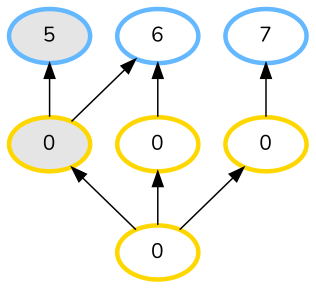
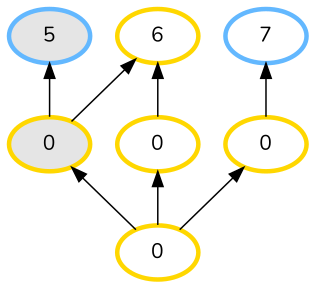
  digraph {
    fontsize=24
    rankdir=BT
    fontname=Nunito
    node [color=gold fillcolor=white penwidth=3 shape=ellipse style=filled fontname=Nunito]
    edge [arrowhead=normal color=black style=solid fontname=Nunito]
    n1 [label=0]
    n2 [fillcolor=grey90 label=0]
    n3 [label=0]
    n4 [label=0]
    5 [color=steelblue1 fillcolor=grey90]
-   6 [color=steelblue1]
+   6
    7 [color=steelblue1]
    n1 -> n2
    n1 -> n3
    n1 -> n4
    n2 -> 5
    n2 -> 6
    n3 -> 6
    n4 -> 7
  }
